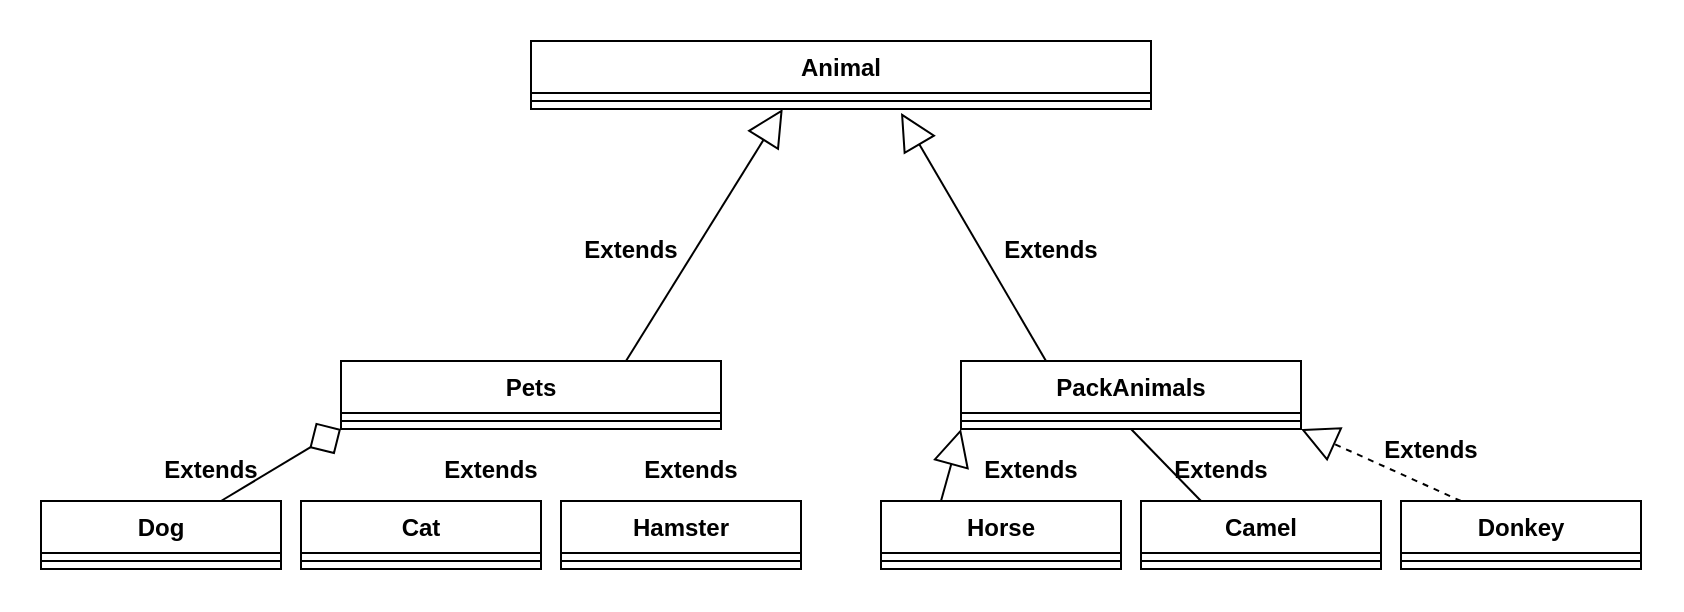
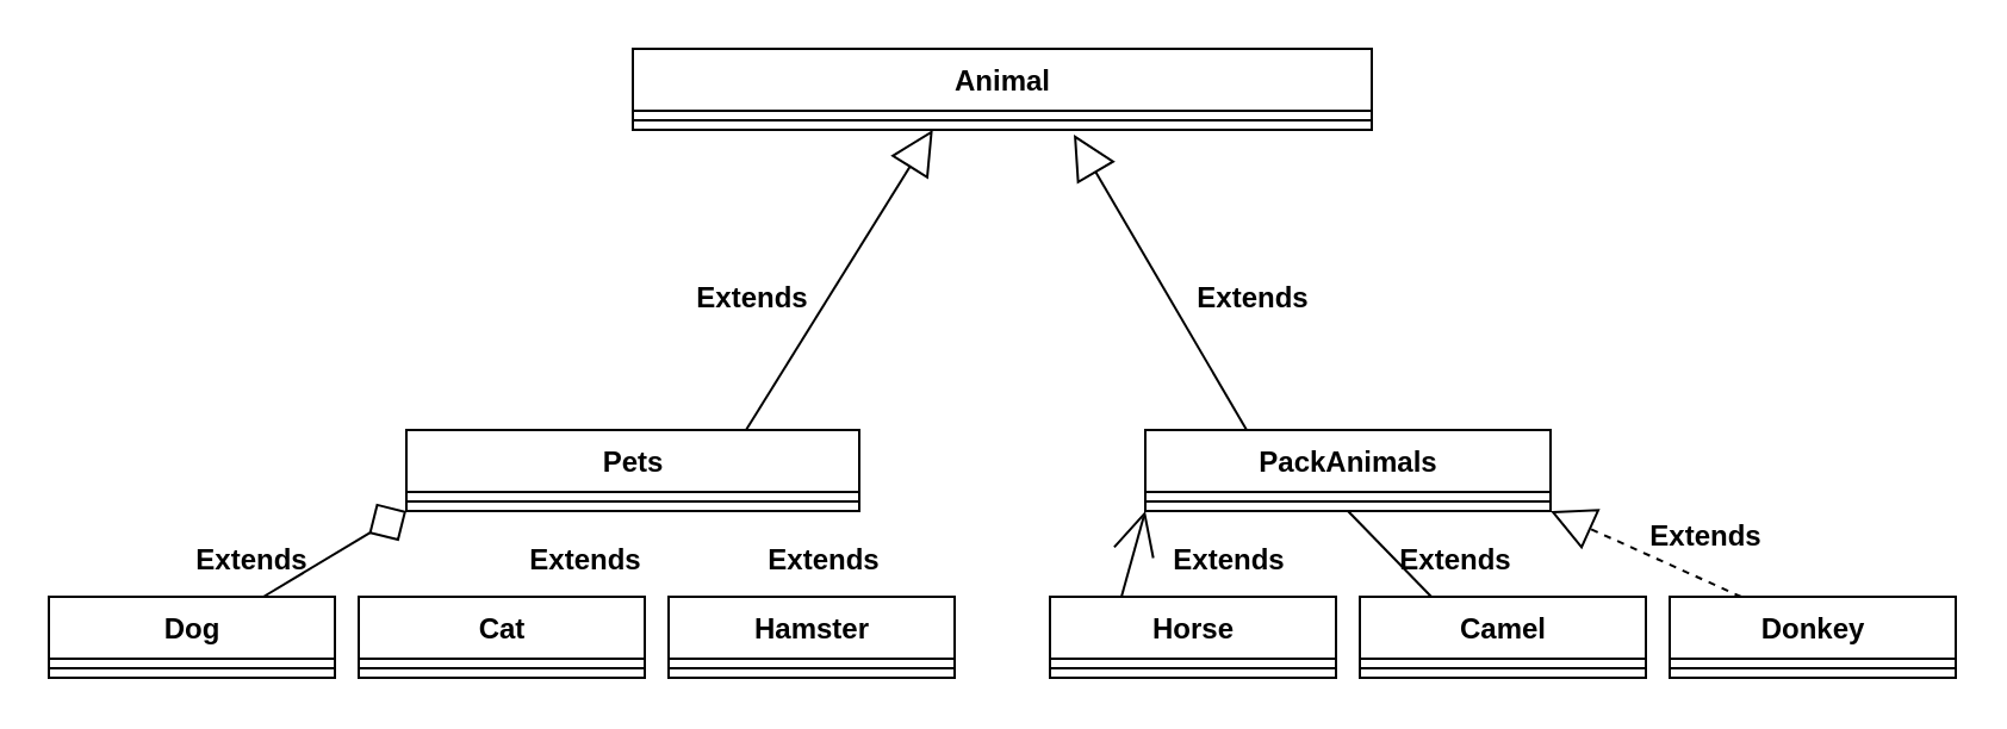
  <mxCell id="0" />
  <mxCell id="1" parent="0" />
  <mxCell id="2" value="Animal" style="swimlane;fontStyle=1;align=center;verticalAlign=top;childLayout=stackLayout;horizontal=1;startSize=26;horizontalStack=0;resizeParent=1;resizeParentMax=0;resizeLast=0;collapsible=1;marginBottom=0;fillStyle=solid;strokeColor=default;html=1;" parent="1" vertex="1"><mxGeometry x="265" y="20" width="310" height="34" as="geometry" /></mxCell>
  <mxCell id="3" value="" style="line;strokeWidth=1;fillColor=none;align=left;verticalAlign=middle;spacingTop=-1;spacingLeft=3;spacingRight=3;rotatable=0;labelPosition=right;points=[];portConstraint=eastwest;strokeColor=inherit;fillStyle=solid;html=1;" parent="2" vertex="1"><mxGeometry y="26" width="310" height="8" as="geometry" /></mxCell>
  <mxCell id="4" value="" style="endArrow=block;endSize=16;endFill=0;html=1;rounded=0;exitX=0.75;exitY=0;exitDx=0;exitDy=0;entryX=0.406;entryY=1;entryDx=0;entryDy=0;entryPerimeter=0;" parent="1" source="5" target="3" edge="1"><mxGeometry width="160" relative="1" as="geometry"><mxPoint x="250" y="210" as="sourcePoint" /><mxPoint x="409.799" y="56" as="targetPoint" /></mxGeometry></mxCell>
  <mxCell id="5" value="Pets" style="swimlane;fontStyle=1;align=center;verticalAlign=top;childLayout=stackLayout;horizontal=1;startSize=26;horizontalStack=0;resizeParent=1;resizeParentMax=0;resizeLast=0;collapsible=1;marginBottom=0;fillStyle=solid;strokeColor=default;html=1;" parent="1" vertex="1"><mxGeometry x="170" y="180" width="190" height="34" as="geometry" /></mxCell>
  <mxCell id="6" value="" style="line;strokeWidth=1;fillColor=none;align=left;verticalAlign=middle;spacingTop=-1;spacingLeft=3;spacingRight=3;rotatable=0;labelPosition=right;points=[];portConstraint=eastwest;strokeColor=inherit;fillStyle=solid;html=1;" parent="5" vertex="1"><mxGeometry y="26" width="190" height="8" as="geometry" /></mxCell>
  <mxCell id="7" value="PackAnimals" style="swimlane;fontStyle=1;align=center;verticalAlign=top;childLayout=stackLayout;horizontal=1;startSize=26;horizontalStack=0;resizeParent=1;resizeParentMax=0;resizeLast=0;collapsible=1;marginBottom=0;fillStyle=solid;strokeColor=default;html=1;" parent="1" vertex="1"><mxGeometry x="480" y="180" width="170" height="34" as="geometry" /></mxCell>
  <mxCell id="8" value="" style="line;strokeWidth=1;fillColor=none;align=left;verticalAlign=middle;spacingTop=-1;spacingLeft=3;spacingRight=3;rotatable=0;labelPosition=right;points=[];portConstraint=eastwest;strokeColor=inherit;fillStyle=solid;html=1;" parent="7" vertex="1"><mxGeometry y="26" width="170" height="8" as="geometry" /></mxCell>
  <mxCell id="9" value="" style="endArrow=block;endSize=16;endFill=0;html=1;rounded=0;exitX=0.25;exitY=0;exitDx=0;exitDy=0;" parent="1" source="7" edge="1"><mxGeometry width="160" relative="1" as="geometry"><mxPoint x="255" y="220" as="sourcePoint" /><mxPoint x="450" y="56" as="targetPoint" /></mxGeometry></mxCell>
  <mxCell id="10" value="Dog" style="swimlane;fontStyle=1;align=center;verticalAlign=top;childLayout=stackLayout;horizontal=1;startSize=26;horizontalStack=0;resizeParent=1;resizeParentMax=0;resizeLast=0;collapsible=1;marginBottom=0;fillStyle=solid;strokeColor=default;html=1;" parent="1" vertex="1"><mxGeometry x="20" y="250" width="120" height="34" as="geometry" /></mxCell>
  <mxCell id="11" value="" style="line;strokeWidth=1;fillColor=none;align=left;verticalAlign=middle;spacingTop=-1;spacingLeft=3;spacingRight=3;rotatable=0;labelPosition=right;points=[];portConstraint=eastwest;strokeColor=inherit;fillStyle=solid;html=1;" parent="10" vertex="1"><mxGeometry y="26" width="120" height="8" as="geometry" /></mxCell>
  <mxCell id="12" value="Cat" style="swimlane;fontStyle=1;align=center;verticalAlign=top;childLayout=stackLayout;horizontal=1;startSize=26;horizontalStack=0;resizeParent=1;resizeParentMax=0;resizeLast=0;collapsible=1;marginBottom=0;fillStyle=solid;strokeColor=default;html=1;" parent="1" vertex="1"><mxGeometry x="150" y="250" width="120" height="34" as="geometry" /></mxCell>
  <mxCell id="13" value="" style="line;strokeWidth=1;fillColor=none;align=left;verticalAlign=middle;spacingTop=-1;spacingLeft=3;spacingRight=3;rotatable=0;labelPosition=right;points=[];portConstraint=eastwest;strokeColor=inherit;fillStyle=solid;html=1;" parent="12" vertex="1"><mxGeometry y="26" width="120" height="8" as="geometry" /></mxCell>
  <mxCell id="14" value="Hamster" style="swimlane;fontStyle=1;align=center;verticalAlign=top;childLayout=stackLayout;horizontal=1;startSize=26;horizontalStack=0;resizeParent=1;resizeParentMax=0;resizeLast=0;collapsible=1;marginBottom=0;fillStyle=solid;strokeColor=default;html=1;" parent="1" vertex="1"><mxGeometry x="280" y="250" width="120" height="34" as="geometry" /></mxCell>
  <mxCell id="15" value="" style="line;strokeWidth=1;fillColor=none;align=left;verticalAlign=middle;spacingTop=-1;spacingLeft=3;spacingRight=3;rotatable=0;labelPosition=right;points=[];portConstraint=eastwest;strokeColor=inherit;fillStyle=solid;html=1;" parent="14" vertex="1"><mxGeometry y="26" width="120" height="8" as="geometry" /></mxCell>
  <mxCell id="16" value="" style="endArrow=diamond;endSize=16;endFill=0;html=1;rounded=0;exitX=0.75;exitY=0;exitDx=0;exitDy=0;entryX=0;entryY=1;entryDx=0;entryDy=0;" parent="1" source="10" target="5" edge="1"><mxGeometry width="160" relative="1" as="geometry"><mxPoint x="322.5" y="190" as="sourcePoint" /><mxPoint x="411.851" y="126" as="targetPoint" /></mxGeometry></mxCell>
  <mxCell id="17" value="Horse" style="swimlane;fontStyle=1;align=center;verticalAlign=top;childLayout=stackLayout;horizontal=1;startSize=26;horizontalStack=0;resizeParent=1;resizeParentMax=0;resizeLast=0;collapsible=1;marginBottom=0;fillStyle=solid;strokeColor=default;html=1;" parent="1" vertex="1"><mxGeometry x="440" y="250" width="120" height="34" as="geometry" /></mxCell>
  <mxCell id="18" value="" style="line;strokeWidth=1;fillColor=none;align=left;verticalAlign=middle;spacingTop=-1;spacingLeft=3;spacingRight=3;rotatable=0;labelPosition=right;points=[];portConstraint=eastwest;strokeColor=inherit;fillStyle=solid;html=1;" parent="17" vertex="1"><mxGeometry y="26" width="120" height="8" as="geometry" /></mxCell>
- <mxCell id="19" value="" style="endArrow=block;endSize=16;endFill=0;html=1;rounded=0;exitX=0.25;exitY=0;exitDx=0;exitDy=0;entryX=0;entryY=1;entryDx=0;entryDy=0;" parent="1" source="17" target="7" edge="1"><mxGeometry width="160" relative="1" as="geometry"><mxPoint x="460" y="250" as="sourcePoint" /><mxPoint x="472.5" y="214" as="targetPoint" /></mxGeometry></mxCell>
+ <mxCell id="19" value="" style="endArrow=open;endSize=16;endFill=0;html=1;rounded=0;exitX=0.25;exitY=0;exitDx=0;exitDy=0;entryX=0;entryY=1;entryDx=0;entryDy=0;" parent="1" source="17" target="7" edge="1"><mxGeometry width="160" relative="1" as="geometry"><mxPoint x="460" y="250" as="sourcePoint" /><mxPoint x="472.5" y="214" as="targetPoint" /></mxGeometry></mxCell>
  <mxCell id="20" value="Camel" style="swimlane;fontStyle=1;align=center;verticalAlign=top;childLayout=stackLayout;horizontal=1;startSize=26;horizontalStack=0;resizeParent=1;resizeParentMax=0;resizeLast=0;collapsible=1;marginBottom=0;fillStyle=solid;strokeColor=default;html=1;" parent="1" vertex="1"><mxGeometry x="570" y="250" width="120" height="34" as="geometry" /></mxCell>
  <mxCell id="21" value="" style="line;strokeWidth=1;fillColor=none;align=left;verticalAlign=middle;spacingTop=-1;spacingLeft=3;spacingRight=3;rotatable=0;labelPosition=right;points=[];portConstraint=eastwest;strokeColor=inherit;fillStyle=solid;html=1;" parent="20" vertex="1"><mxGeometry y="26" width="120" height="8" as="geometry" /></mxCell>
  <mxCell id="22" value="" style="endArrow=none;endSize=16;endFill=0;html=1;rounded=0;exitX=0.25;exitY=0;exitDx=0;exitDy=0;entryX=0.5;entryY=1;entryDx=0;entryDy=0;" parent="1" source="20" target="7" edge="1"><mxGeometry width="160" relative="1" as="geometry"><mxPoint x="590" y="250" as="sourcePoint" /><mxPoint x="602.5" y="214" as="targetPoint" /></mxGeometry></mxCell>
  <mxCell id="23" value="Donkey" style="swimlane;fontStyle=1;align=center;verticalAlign=top;childLayout=stackLayout;horizontal=1;startSize=26;horizontalStack=0;resizeParent=1;resizeParentMax=0;resizeLast=0;collapsible=1;marginBottom=0;fillStyle=solid;strokeColor=default;html=1;" parent="1" vertex="1"><mxGeometry x="700" y="250" width="120" height="34" as="geometry" /></mxCell>
  <mxCell id="24" value="" style="line;strokeWidth=1;fillColor=none;align=left;verticalAlign=middle;spacingTop=-1;spacingLeft=3;spacingRight=3;rotatable=0;labelPosition=right;points=[];portConstraint=eastwest;strokeColor=inherit;fillStyle=solid;html=1;" parent="23" vertex="1"><mxGeometry y="26" width="120" height="8" as="geometry" /></mxCell>
  <mxCell id="25" value="" style="endArrow=block;endSize=16;endFill=0;html=1;rounded=0;exitX=0.25;exitY=0;exitDx=0;exitDy=0;entryX=1;entryY=1;entryDx=0;entryDy=0;dashed=1;" parent="1" source="23" target="7" edge="1"><mxGeometry width="160" relative="1" as="geometry"><mxPoint x="720" y="250" as="sourcePoint" /><mxPoint x="732.5" y="214" as="targetPoint" /></mxGeometry></mxCell>
  <mxCell id="26" value="&lt;b&gt;Extends&lt;/b&gt;" style="text;html=1;align=center;verticalAlign=middle;resizable=0;points=[];autosize=1;strokeColor=none;fillColor=none;" vertex="1" parent="1"><mxGeometry x="280" y="110" width="70" height="30" as="geometry" /></mxCell>
  <mxCell id="27" value="&lt;b&gt;Extends&lt;/b&gt;" style="text;html=1;align=center;verticalAlign=middle;resizable=0;points=[];autosize=1;strokeColor=none;fillColor=none;" vertex="1" parent="1"><mxGeometry x="490" y="110" width="70" height="30" as="geometry" /></mxCell>
  <mxCell id="28" value="&lt;b&gt;Extends&lt;/b&gt;" style="text;html=1;align=center;verticalAlign=middle;resizable=0;points=[];autosize=1;strokeColor=none;fillColor=none;" vertex="1" parent="1"><mxGeometry x="480" y="220" width="70" height="30" as="geometry" /></mxCell>
  <mxCell id="29" value="&lt;b&gt;Extends&lt;/b&gt;" style="text;html=1;align=center;verticalAlign=middle;resizable=0;points=[];autosize=1;strokeColor=none;fillColor=none;" vertex="1" parent="1"><mxGeometry x="575" y="220" width="70" height="30" as="geometry" /></mxCell>
  <mxCell id="30" value="&lt;b&gt;Extends&lt;/b&gt;" style="text;html=1;align=center;verticalAlign=middle;resizable=0;points=[];autosize=1;strokeColor=none;fillColor=none;" vertex="1" parent="1"><mxGeometry x="680" y="210" width="70" height="30" as="geometry" /></mxCell>
  <mxCell id="31" value="&lt;b&gt;Extends&lt;/b&gt;" style="text;html=1;align=center;verticalAlign=middle;resizable=0;points=[];autosize=1;strokeColor=none;fillColor=none;" vertex="1" parent="1"><mxGeometry x="310" y="220" width="70" height="30" as="geometry" /></mxCell>
  <mxCell id="32" value="&lt;b&gt;Extends&lt;/b&gt;" style="text;html=1;align=center;verticalAlign=middle;resizable=0;points=[];autosize=1;strokeColor=none;fillColor=none;" vertex="1" parent="1"><mxGeometry x="210" y="220" width="70" height="30" as="geometry" /></mxCell>
  <mxCell id="33" value="&lt;b&gt;Extends&lt;/b&gt;" style="text;html=1;align=center;verticalAlign=middle;resizable=0;points=[];autosize=1;strokeColor=none;fillColor=none;" vertex="1" parent="1"><mxGeometry x="70" y="220" width="70" height="30" as="geometry" /></mxCell>
